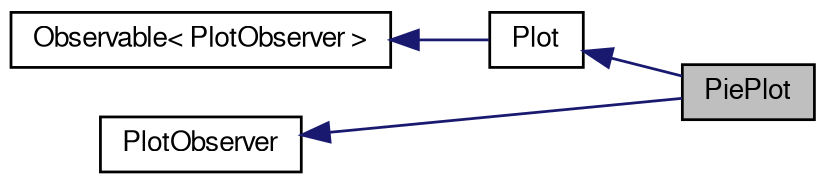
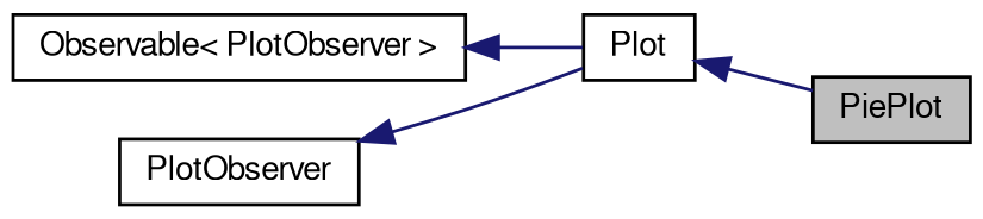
  digraph {
    rankdir=LR
    node [color=black fontname=FreeSans fontsize=10 shape=record]
    edge [color=midnightblue dir=back fontname=FreeSans fontsize=10 labelfontname=FreeSans labelfontsize=10 style=solid]
    n1 [fillcolor=grey75 fontcolor=black height=0.2 label=PiePlot style=filled width=0.4]
    n2 [height=0.2 label=Plot width=0.4]
    n3 [height=0.2 label="Observable\< PlotObserver \>" width=0.4]
    n4 [height=0.2 label=PlotObserver width=0.4]
    n2 -> n1
    n3 -> n2
-   n4 -> n1
+   n4 -> n2
  }
